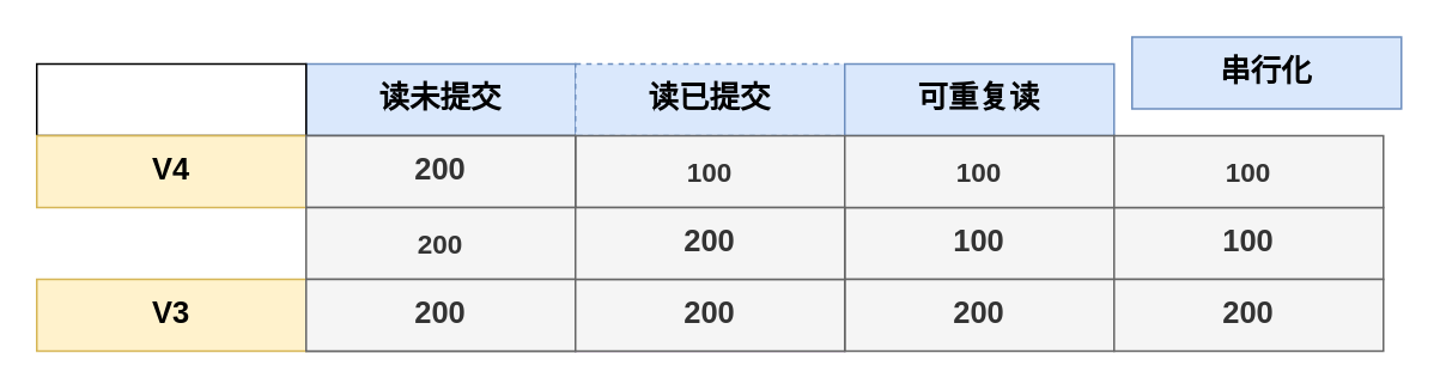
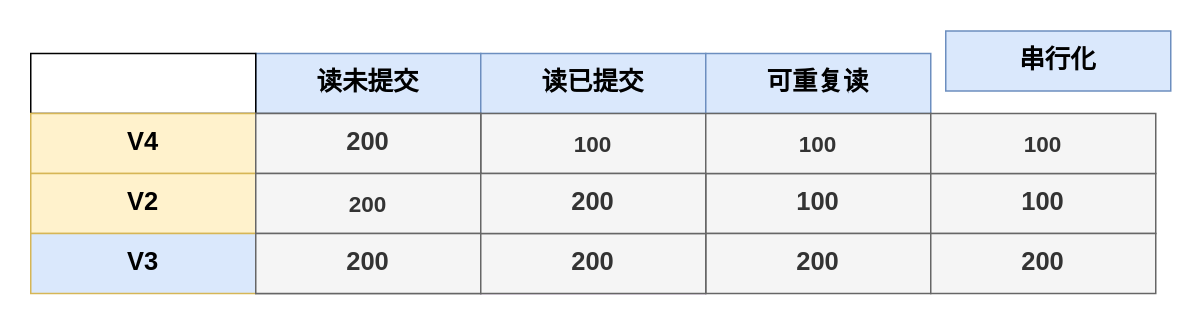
  <mxCell id="0" />
  <mxCell id="1" parent="0" />
  <mxCell id="2" value="&lt;b&gt;&lt;font style=&quot;font-size: 17px;&quot;&gt;读未提交&lt;/font&gt;&lt;/b&gt;" style="rounded=0;whiteSpace=wrap;html=1;fontSize=15;fillColor=#dae8fc;strokeColor=#6c8ebf;" vertex="1" parent="1"><mxGeometry x="170" y="35" width="150" height="40" as="geometry" /></mxCell>
- <mxCell id="3" value="&lt;b&gt;&lt;font style=&quot;font-size: 17px;&quot;&gt;读已提交&lt;/font&gt;&lt;/b&gt;" style="rounded=0;whiteSpace=wrap;html=1;fontSize=15;fillColor=#dae8fc;strokeColor=#6c8ebf;dashed=1;" vertex="1" parent="1"><mxGeometry x="320" y="35" width="150" height="40" as="geometry" /></mxCell>
+ <mxCell id="3" value="&lt;b&gt;&lt;font style=&quot;font-size: 17px;&quot;&gt;读已提交&lt;/font&gt;&lt;/b&gt;" style="rounded=0;whiteSpace=wrap;html=1;fontSize=15;fillColor=#dae8fc;strokeColor=#6c8ebf;" vertex="1" parent="1"><mxGeometry x="320" y="35" width="150" height="40" as="geometry" /></mxCell>
  <mxCell id="4" value="&lt;span style=&quot;font-size: 17px;&quot;&gt;&lt;b&gt;200&lt;/b&gt;&lt;/span&gt;" style="rounded=0;whiteSpace=wrap;html=1;fontSize=15;fillColor=#f5f5f5;strokeColor=#666666;fontColor=#333333;" vertex="1" parent="1"><mxGeometry x="170" y="75" width="150" height="40" as="geometry" /></mxCell>
  <mxCell id="5" value="&lt;span style=&quot;font-size: 17px;&quot;&gt;&lt;b&gt;200&lt;/b&gt;&lt;/span&gt;" style="rounded=0;whiteSpace=wrap;html=1;fontSize=15;fillColor=#e1d5e7;strokeColor=#9673a6;" vertex="1" parent="1"><mxGeometry x="320" y="115" width="150" height="40" as="geometry" /></mxCell>
  <mxCell id="6" value="100" style="rounded=0;whiteSpace=wrap;html=1;fontSize=15;fontStyle=1;fillColor=#f5f5f5;fontColor=#333333;strokeColor=#666666;" vertex="1" parent="1"><mxGeometry x="320" y="75" width="150" height="40" as="geometry" /></mxCell>
  <mxCell id="7" value="200" style="rounded=0;whiteSpace=wrap;html=1;fontSize=15;" vertex="1" parent="1"><mxGeometry x="170" y="115" width="150" height="40" as="geometry" /></mxCell>
  <mxCell id="8" value="&lt;span style=&quot;font-size: 17px;&quot;&gt;&lt;b&gt;可重复读&lt;/b&gt;&lt;/span&gt;" style="rounded=0;whiteSpace=wrap;html=1;fontSize=15;fillColor=#dae8fc;strokeColor=#6c8ebf;" vertex="1" parent="1"><mxGeometry x="470" y="35" width="150" height="40" as="geometry" /></mxCell>
  <mxCell id="9" value="&lt;b&gt;&lt;font style=&quot;font-size: 17px;&quot;&gt;串行化&lt;/font&gt;&lt;/b&gt;" style="rounded=0;whiteSpace=wrap;html=1;fontSize=15;fillColor=#dae8fc;strokeColor=#6c8ebf;" vertex="1" parent="1"><mxGeometry x="630" y="20" width="150" height="40" as="geometry" /></mxCell>
  <mxCell id="10" value="&lt;span style=&quot;font-size: 17px;&quot;&gt;&lt;b&gt;200&lt;/b&gt;&lt;/span&gt;" style="rounded=0;whiteSpace=wrap;html=1;fontSize=15;fillColor=#f5f5f5;strokeColor=#666666;fontColor=#333333;" vertex="1" parent="1"><mxGeometry x="170" y="155" width="150" height="40" as="geometry" /></mxCell>
  <mxCell id="11" value="&lt;span style=&quot;font-size: 17px;&quot;&gt;&lt;b&gt;200&lt;/b&gt;&lt;/span&gt;" style="rounded=0;whiteSpace=wrap;html=1;fontSize=15;fillColor=#e1d5e7;strokeColor=#9673a6;" vertex="1" parent="1"><mxGeometry x="320" y="155" width="150" height="40" as="geometry" /></mxCell>
  <mxCell id="12" value="&lt;span style=&quot;font-size: 17px;&quot;&gt;&lt;span&gt;100&lt;/span&gt;&lt;/span&gt;" style="rounded=0;whiteSpace=wrap;html=1;fontSize=15;fillColor=#f5f5f5;strokeColor=#666666;fontColor=#333333;fontStyle=1" vertex="1" parent="1"><mxGeometry x="470" y="115" width="150" height="40" as="geometry" /></mxCell>
  <mxCell id="13" value="100" style="rounded=0;whiteSpace=wrap;html=1;fontSize=15;fillColor=#f5f5f5;fontColor=#333333;strokeColor=#666666;fontStyle=1" vertex="1" parent="1"><mxGeometry x="470" y="75" width="150" height="40" as="geometry" /></mxCell>
  <mxCell id="14" value="&lt;span style=&quot;font-size: 17px;&quot;&gt;&lt;span&gt;200&lt;/span&gt;&lt;/span&gt;" style="rounded=0;whiteSpace=wrap;html=1;fontSize=15;fillColor=#f5f5f5;strokeColor=#666666;fontColor=#333333;fontStyle=1" vertex="1" parent="1"><mxGeometry x="470" y="155" width="150" height="40" as="geometry" /></mxCell>
  <mxCell id="15" value="&lt;span style=&quot;font-size: 17px;&quot;&gt;&lt;span&gt;100&lt;/span&gt;&lt;/span&gt;" style="rounded=0;whiteSpace=wrap;html=1;fontSize=15;fillColor=#f5f5f5;strokeColor=#666666;fontColor=#333333;fontStyle=1" vertex="1" parent="1"><mxGeometry x="620" y="115" width="150" height="40" as="geometry" /></mxCell>
  <mxCell id="16" value="100" style="rounded=0;whiteSpace=wrap;html=1;fontSize=15;fillColor=#f5f5f5;fontColor=#333333;strokeColor=#666666;fontStyle=1" vertex="1" parent="1"><mxGeometry x="620" y="75" width="150" height="40" as="geometry" /></mxCell>
  <mxCell id="17" value="&lt;span style=&quot;font-size: 17px;&quot;&gt;&lt;span&gt;200&lt;/span&gt;&lt;/span&gt;" style="rounded=0;whiteSpace=wrap;html=1;fontSize=15;fillColor=#f5f5f5;strokeColor=#666666;fontColor=#333333;fontStyle=1" vertex="1" parent="1"><mxGeometry x="620" y="155" width="150" height="40" as="geometry" /></mxCell>
  <mxCell id="18" value="" style="rounded=0;whiteSpace=wrap;html=1;fontSize=15;" vertex="1" parent="1"><mxGeometry x="20" y="35" width="150" height="40" as="geometry" /></mxCell>
  <mxCell id="19" value="&lt;b&gt;&lt;font style=&quot;font-size: 17px;&quot;&gt;V4&lt;/font&gt;&lt;/b&gt;" style="rounded=0;whiteSpace=wrap;html=1;fontSize=15;fillColor=#fff2cc;strokeColor=#d6b656;" vertex="1" parent="1"><mxGeometry x="20" y="75" width="150" height="40" as="geometry" /></mxCell>
- <mxCell id="21" value="&lt;b&gt;&lt;font style=&quot;font-size: 17px;&quot;&gt;V3&lt;/font&gt;&lt;/b&gt;" style="rounded=0;whiteSpace=wrap;html=1;fontSize=15;fillColor=#fff2cc;strokeColor=#d6b656;" vertex="1" parent="1"><mxGeometry x="20" y="155" width="150" height="40" as="geometry" /></mxCell>
+ <mxCell id="20" value="&lt;span style=&quot;font-size: 17px;&quot;&gt;&lt;b&gt;V2&lt;/b&gt;&lt;/span&gt;" style="rounded=0;whiteSpace=wrap;html=1;fontSize=15;fillColor=#fff2cc;strokeColor=#d6b656;" vertex="1" parent="1"><mxGeometry x="20" y="115" width="150" height="40" as="geometry" /></mxCell>
+ <mxCell id="21" value="&lt;b&gt;&lt;font style=&quot;font-size: 17px;&quot;&gt;V3&lt;/font&gt;&lt;/b&gt;" style="rounded=0;whiteSpace=wrap;html=1;fontSize=15;fillColor=#dae8fc;strokeColor=#d6b656;" vertex="1" parent="1"><mxGeometry x="20" y="155" width="150" height="40" as="geometry" /></mxCell>
  <mxCell id="22" value="&lt;span style=&quot;font-size: 17px;&quot;&gt;&lt;span&gt;200&lt;/span&gt;&lt;/span&gt;" style="rounded=0;whiteSpace=wrap;html=1;fontSize=15;fillColor=#f5f5f5;strokeColor=#666666;fontColor=#333333;fontStyle=1" vertex="1" parent="1"><mxGeometry x="170" y="75" width="150" height="40" as="geometry" /></mxCell>
  <mxCell id="23" value="200" style="rounded=0;whiteSpace=wrap;html=1;fontSize=15;fillColor=#f5f5f5;fontColor=#333333;strokeColor=#666666;fontStyle=1" vertex="1" parent="1"><mxGeometry x="170" y="115" width="150" height="40" as="geometry" /></mxCell>
  <mxCell id="24" value="&lt;span style=&quot;font-size: 17px;&quot;&gt;&lt;span&gt;200&lt;/span&gt;&lt;/span&gt;" style="rounded=0;whiteSpace=wrap;html=1;fontSize=15;fillColor=#f5f5f5;strokeColor=#666666;fontColor=#333333;fontStyle=1" vertex="1" parent="1"><mxGeometry x="170" y="155" width="150" height="40" as="geometry" /></mxCell>
  <mxCell id="25" value="&lt;span style=&quot;font-size: 17px;&quot;&gt;&lt;span&gt;200&lt;/span&gt;&lt;/span&gt;" style="rounded=0;whiteSpace=wrap;html=1;fontSize=15;fillColor=#f5f5f5;strokeColor=#666666;fontColor=#333333;fontStyle=1" vertex="1" parent="1"><mxGeometry x="320" y="155" width="150" height="40" as="geometry" /></mxCell>
  <mxCell id="26" value="&lt;span style=&quot;font-size: 17px;&quot;&gt;&lt;span&gt;200&lt;/span&gt;&lt;/span&gt;" style="rounded=0;whiteSpace=wrap;html=1;fontSize=15;fillColor=#f5f5f5;strokeColor=#666666;fontColor=#333333;fontStyle=1" vertex="1" parent="1"><mxGeometry x="320" y="115" width="150" height="40" as="geometry" /></mxCell>
